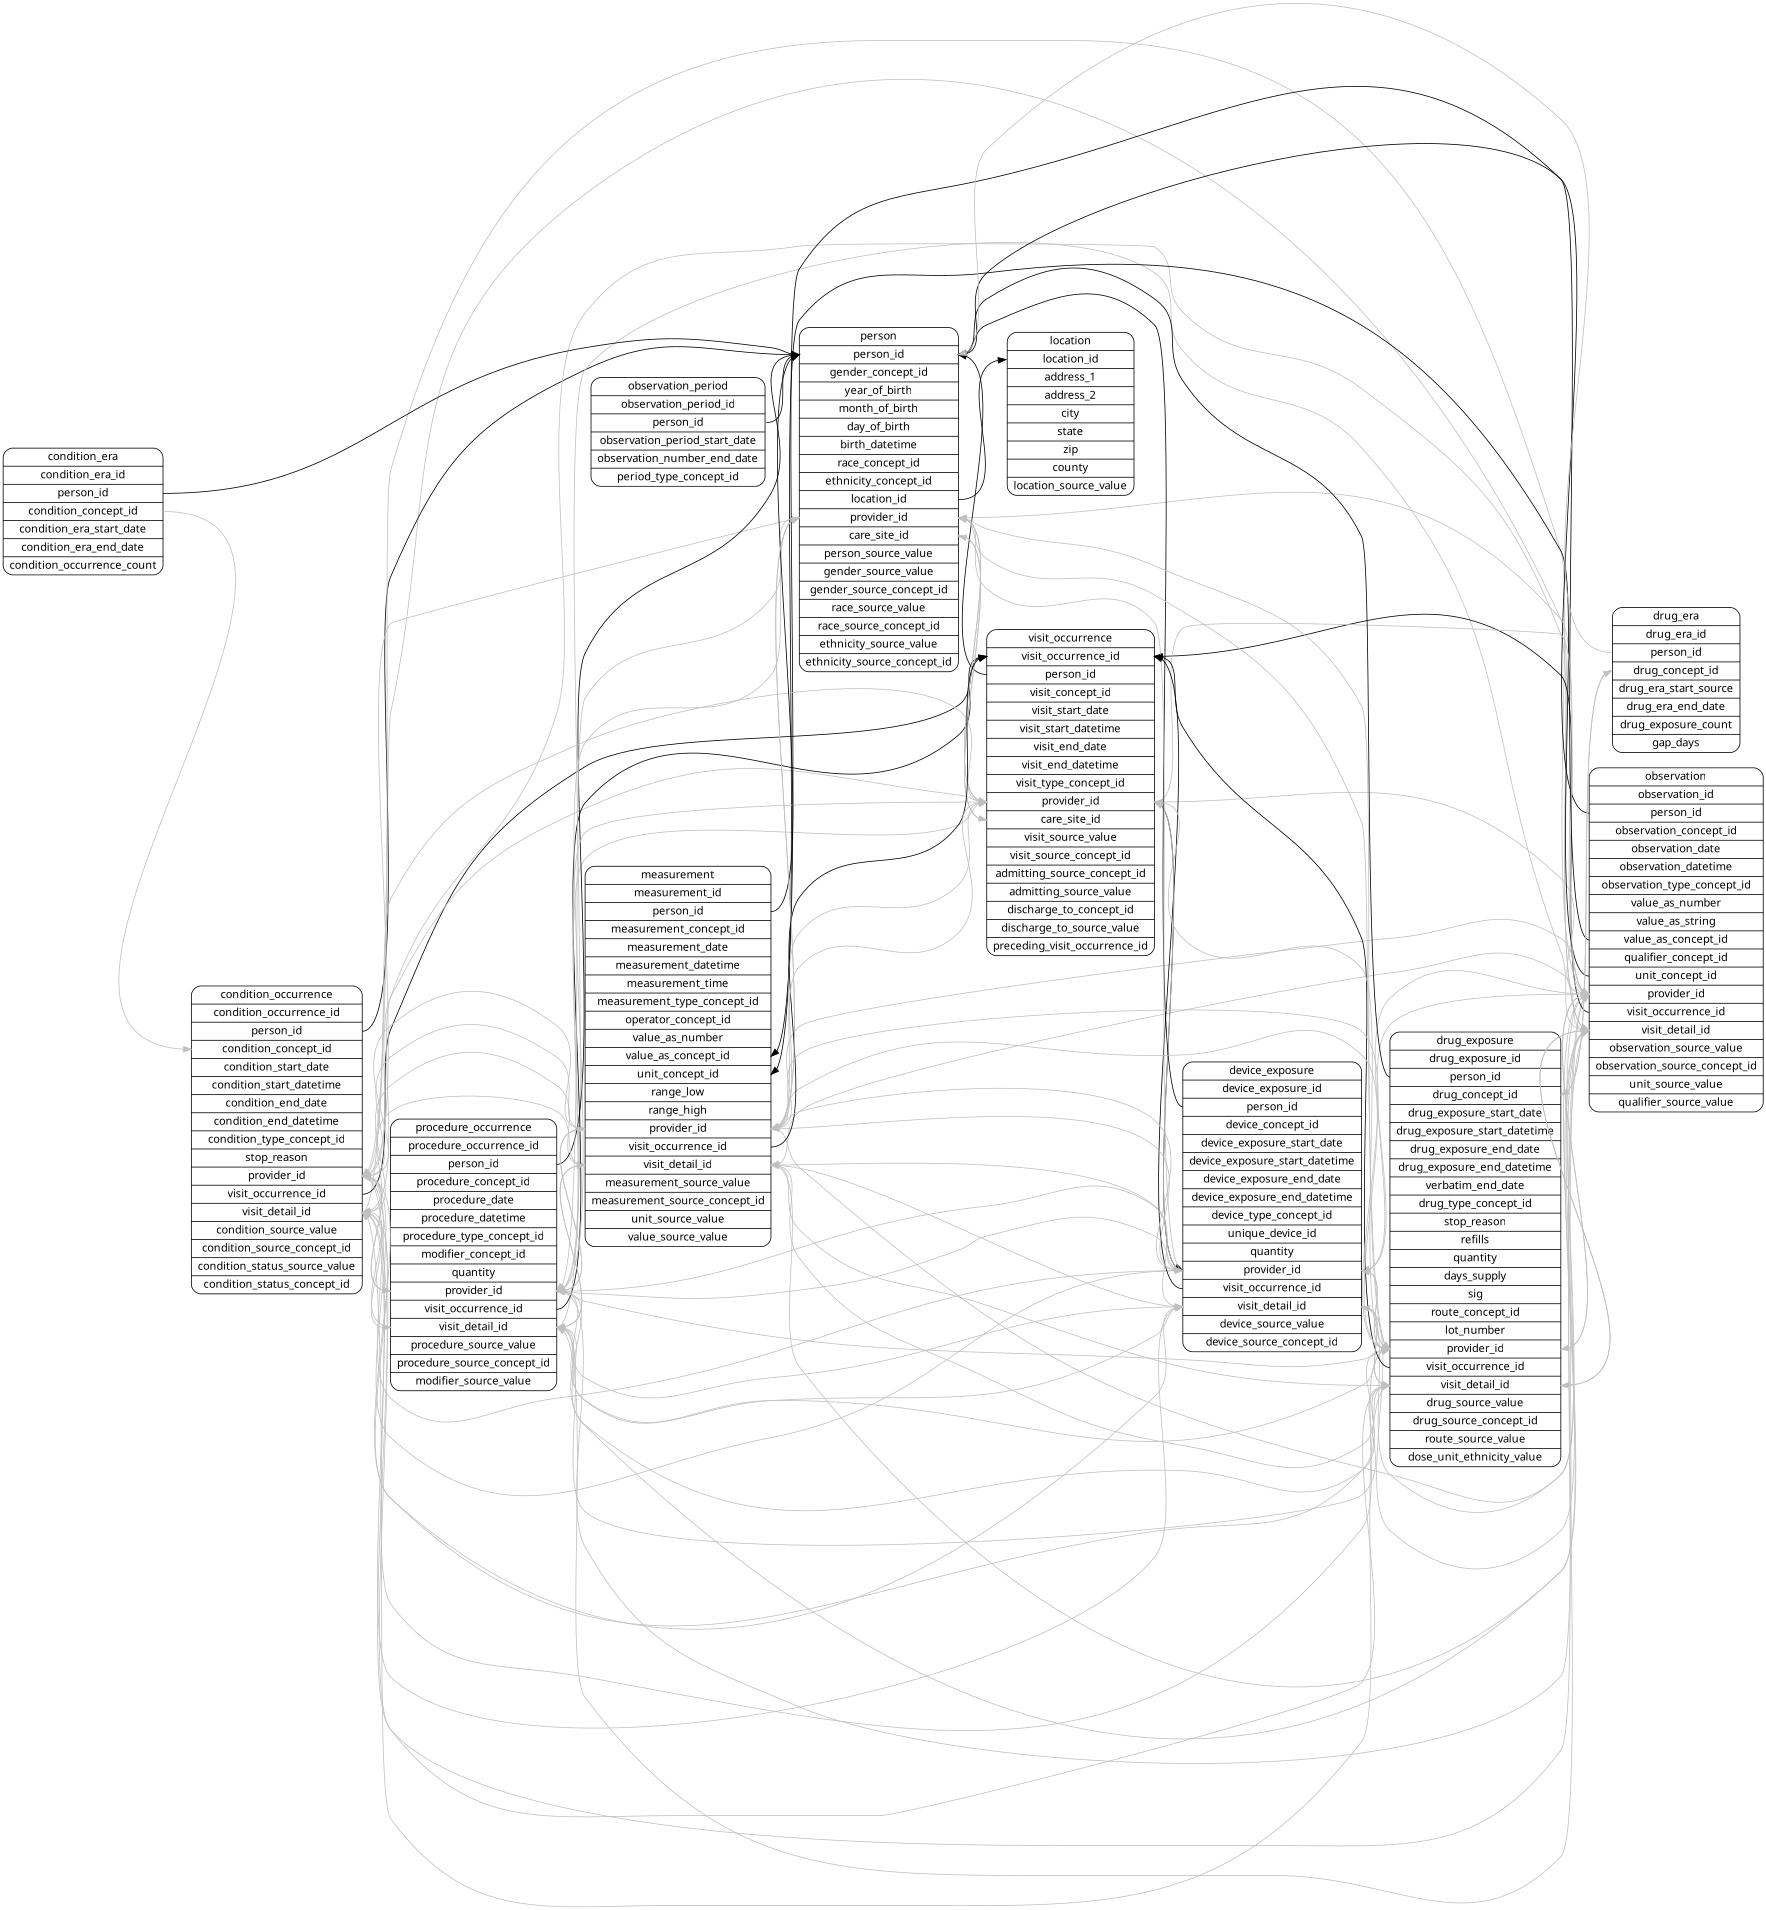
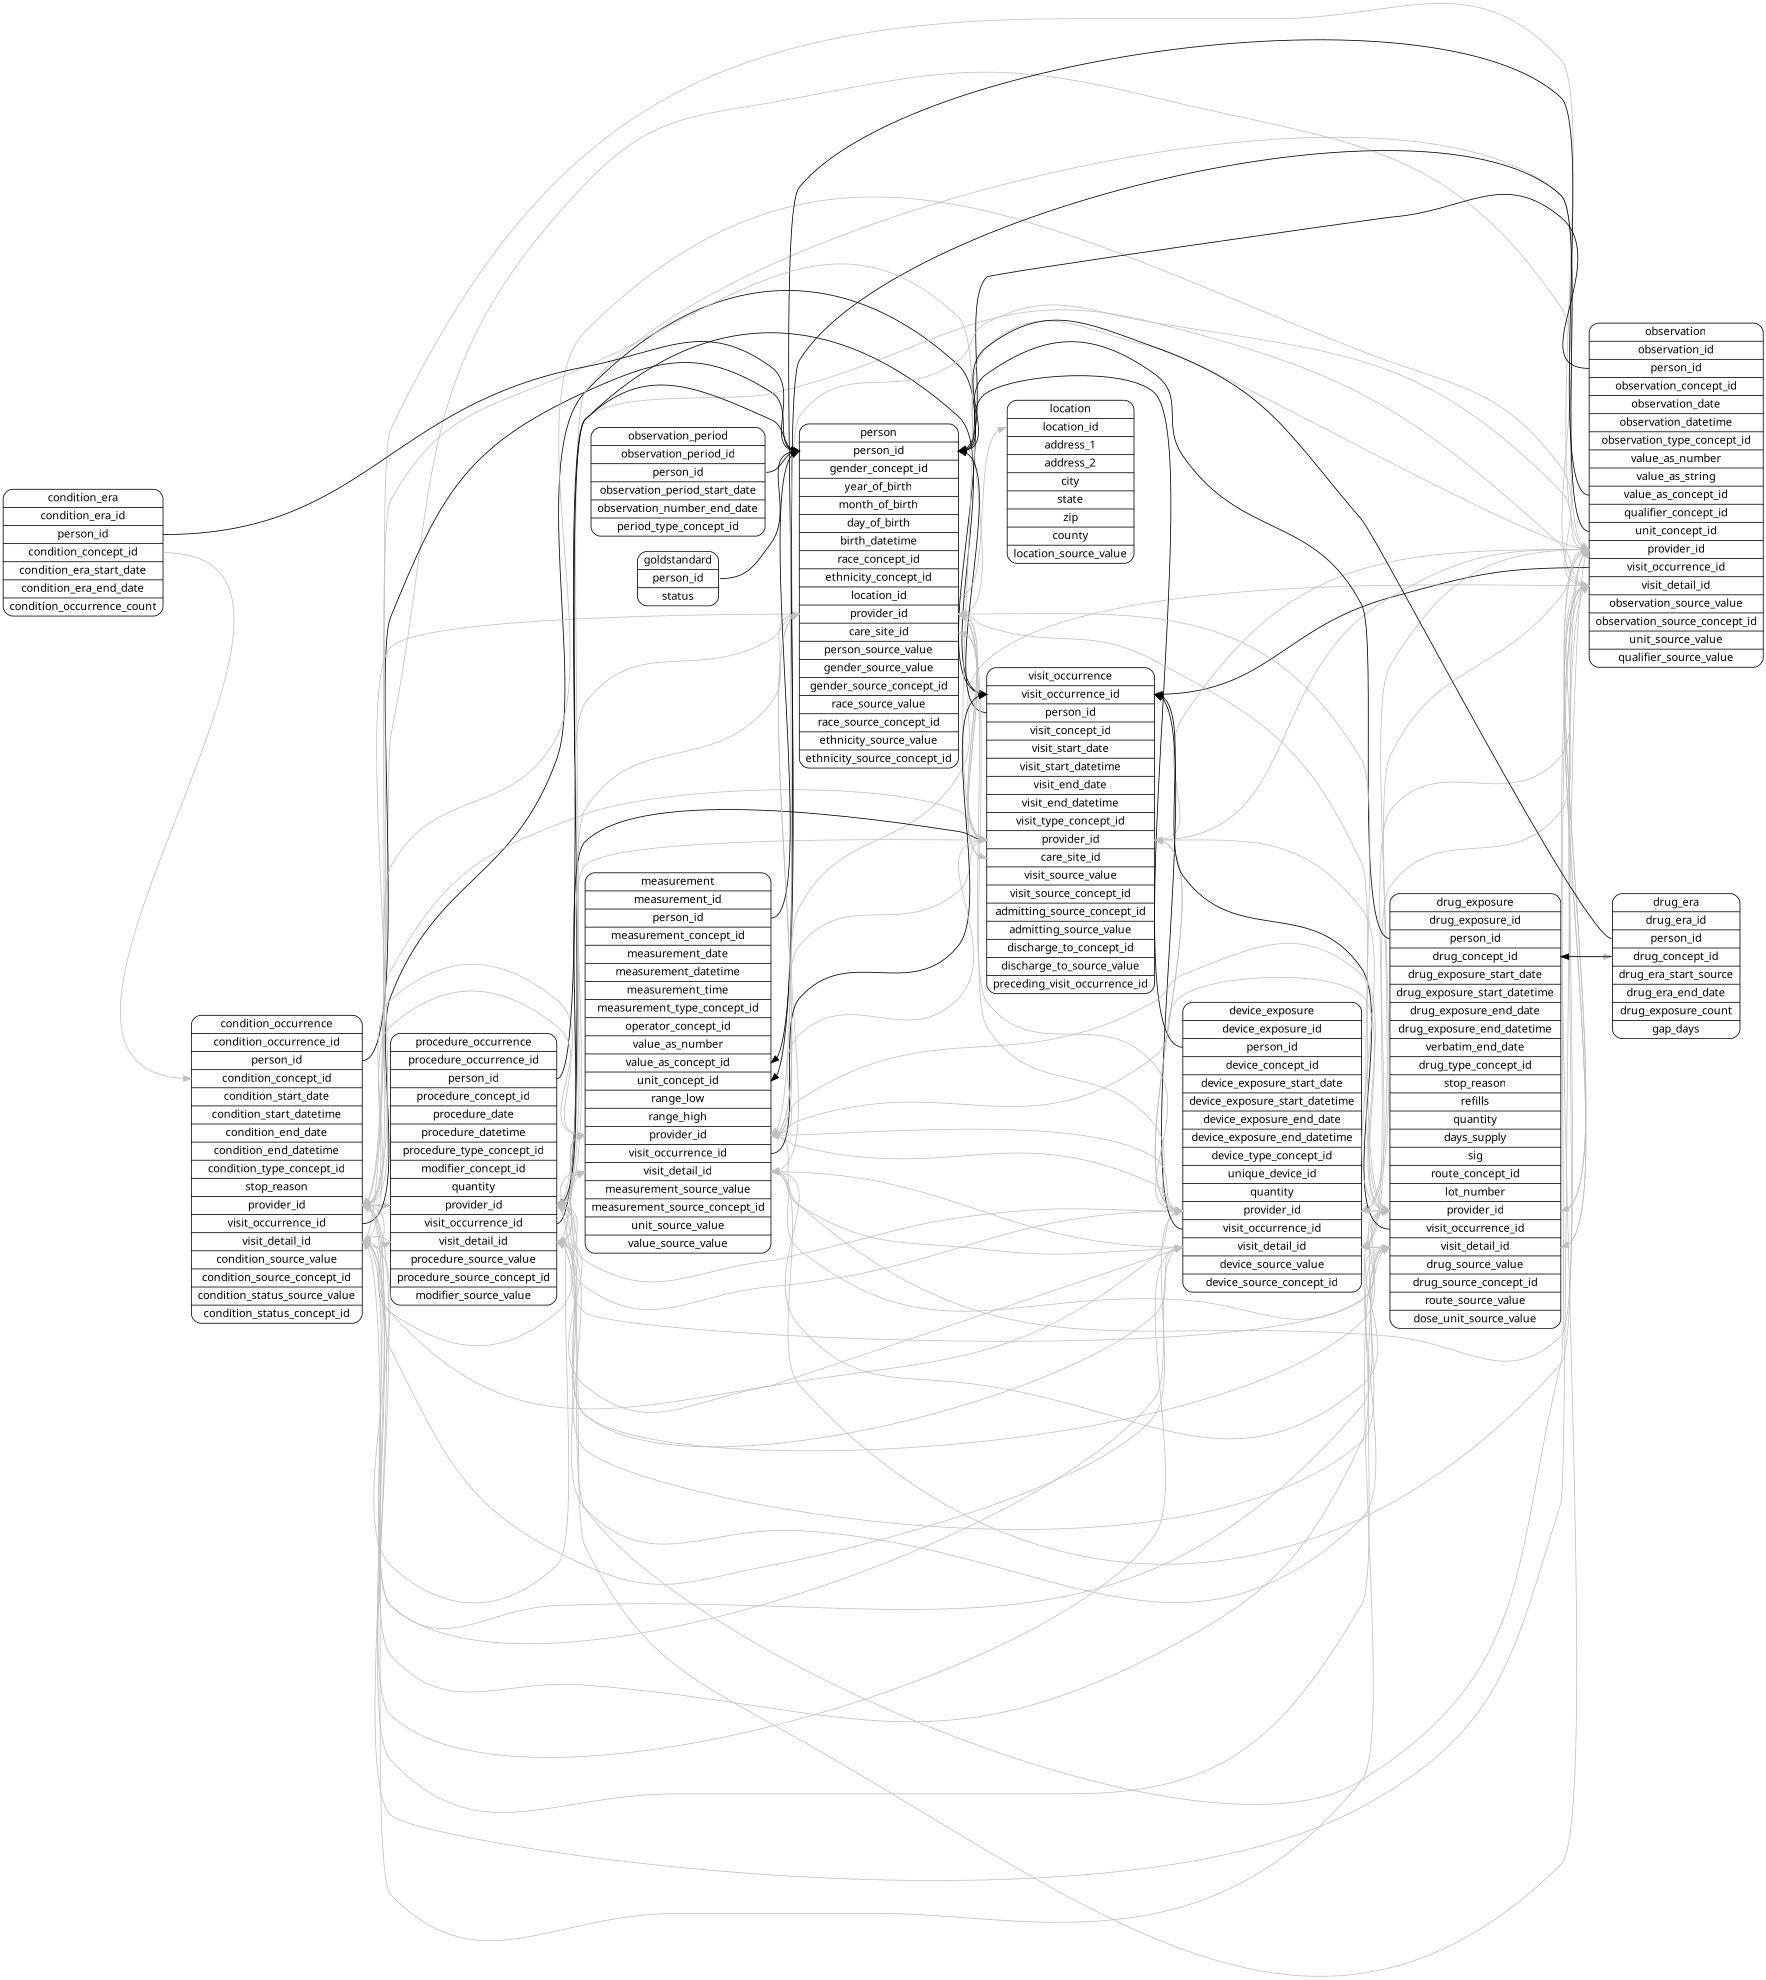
  digraph {
    fontname="Noto Sans"
    rankdir=LR
    node [fontname="Noto Sans" shape=Mrecord]
    edge [color=gray fontname="Noto Sans" headport=provider_id tailport=provider_id]
    n1 [label="condition_occurrence | <condition_occurrence_id> condition_occurrence_id | <person_id> person_id | <condition_concept_id> condition_concept_id | condition_start_date | condition_start_datetime | condition_end_date | condition_end_datetime | <condition_type_concept_id> condition_type_concept_id | stop_reason | <provider_id> provider_id | <visit_occurrence_id> visit_occurrence_id | <visit_detail_id> visit_detail_id | condition_source_value | <condition_source_concept_id> condition_source_concept_id | condition_status_source_value | <condition_status_concept_id> condition_status_concept_id"]
    n2 [label="procedure_occurrence | <procedure_occurrence_id> procedure_occurrence_id | <person_id> person_id | <procedure_concept_id> procedure_concept_id | procedure_date | procedure_datetime | <procedure_type_concept_id> procedure_type_concept_id | <modifier_concept_id> modifier_concept_id | quantity | <provider_id> provider_id | <visit_occurrence_id> visit_occurrence_id | <visit_detail_id> visit_detail_id | procedure_source_value | <procedure_source_concept_id> procedure_source_concept_id | modifier_source_value"]
    n3 [label="observation | <observation_id> observation_id | <person_id> person_id | <observation_concept_id> observation_concept_id | observation_date | observation_datetime | <observation_type_concept_id> observation_type_concept_id | value_as_number | value_as_string | <value_as_concept_id> value_as_concept_id | <qualifier_concept_id> qualifier_concept_id | <unit_concept_id> unit_concept_id | <provider_id> provider_id | <visit_occurrence_id> visit_occurrence_id | <visit_detail_id> visit_detail_id | observation_source_value | <observation_source_concept_id> observation_source_concept_id | unit_source_value | qualifier_source_value"]
    n4 [label="visit_occurrence | <visit_occurrence_id> visit_occurrence_id | <person_id> person_id | <visit_concept_id> visit_concept_id | visit_start_date | visit_start_datetime | visit_end_date | visit_end_datetime | <visit_type_concept_id> visit_type_concept_id | <provider_id> provider_id | <care_site_id> care_site_id | visit_source_value | <visit_source_concept_id> visit_source_concept_id | <admitting_source_concept_id> admitting_source_concept_id | admitting_source_value | <discharge_to_concept_id> discharge_to_concept_id | discharge_to_source_value | <preceding_visit_occurrence_id> preceding_visit_occurrence_id"]
    n5 [label="device_exposure | <device_exposure_id> device_exposure_id | <person_id> person_id | <device_concept_id> device_concept_id | device_exposure_start_date | device_exposure_start_datetime | device_exposure_end_date | device_exposure_end_datetime | <device_type_concept_id> device_type_concept_id | <unique_device_id> unique_device_id | quantity | <provider_id> provider_id | <visit_occurrence_id> visit_occurrence_id | <visit_detail_id> visit_detail_id | device_source_value | <device_source_concept_id> device_source_concept_id"]
-   n6 [label="drug_exposure | <drug_exposure_id> drug_exposure_id | <person_id> person_id | <drug_concept_id> drug_concept_id | drug_exposure_start_date | drug_exposure_start_datetime | drug_exposure_end_date | drug_exposure_end_datetime | verbatim_end_date | <drug_type_concept_id> drug_type_concept_id | stop_reason | refills | quantity | days_supply | sig | <route_concept_id> route_concept_id | lot_number | <provider_id> provider_id | <visit_occurrence_id> visit_occurrence_id | <visit_detail_id> visit_detail_id | drug_source_value | <drug_source_concept_id> drug_source_concept_id | route_source_value | dose_unit_ethnicity_value"]
+   n6 [label="drug_exposure | <drug_exposure_id> drug_exposure_id | <person_id> person_id | <drug_concept_id> drug_concept_id | drug_exposure_start_date | drug_exposure_start_datetime | drug_exposure_end_date | drug_exposure_end_datetime | verbatim_end_date | <drug_type_concept_id> drug_type_concept_id | stop_reason | refills | quantity | days_supply | sig | <route_concept_id> route_concept_id | lot_number | <provider_id> provider_id | <visit_occurrence_id> visit_occurrence_id | <visit_detail_id> visit_detail_id | drug_source_value | <drug_source_concept_id> drug_source_concept_id | route_source_value | dose_unit_source_value"]
    n7 [label="person | <person_id> person_id | <gender_concept_id> gender_concept_id | year_of_birth | month_of_birth | day_of_birth | birth_datetime | <race_concept_id> race_concept_id | <ethnicity_concept_id> ethnicity_concept_id | <location_id> location_id | <provider_id> provider_id | <care_site_id> care_site_id | person_source_value | gender_source_value | <gender_source_concept_id> gender_source_concept_id | race_source_value | <race_source_concept_id> race_source_concept_id | ethnicity_source_value | <ethnicity_source_concept_id> ethnicity_source_concept_id"]
    n8 [label="measurement | <measurement_id> measurement_id | <person_id> person_id | <measurement_concept_id> measurement_concept_id | measurement_date | measurement_datetime | measurement_time | <measurement_type_concept_id> measurement_type_concept_id | <operator_concept_id> operator_concept_id | value_as_number | <value_as_concept_id> value_as_concept_id | <unit_concept_id> unit_concept_id | range_low | range_high | <provider_id> provider_id | <visit_occurrence_id> visit_occurrence_id | <visit_detail_id> visit_detail_id | measurement_source_value | <measurement_source_concept_id> measurement_source_concept_id | unit_source_value | value_source_value"]
    n9 [label="drug_era | <drug_era_id> drug_era_id | <person_id> person_id | <drug_concept_id> drug_concept_id | drug_era_start_source | drug_era_end_date | drug_exposure_count | gap_days"]
    n10 [label="condition_era | <condition_era_id> condition_era_id | <person_id> person_id | <condition_concept_id> condition_concept_id | condition_era_start_date | condition_era_end_date | condition_occurrence_count"]
    n11 [label="location | <location_id> location_id | address_1 | address_2 | city | state | zip | county | location_source_value"]
    n12 [label="observation_period | <observation_period_id> observation_period_id | <person_id> person_id | observation_period_start_date | observation_number_end_date | <period_type_concept_id> period_type_concept_id"]
+   n13 [label="goldstandard | <person_id> person_id | status"]
    n1 -> n2
    n1 -> n2 [headport=visit_detail_id tailport=visit_detail_id]
    n1 -> n3
    n1 -> n3 [headport=visit_detail_id tailport=visit_detail_id]
    n1 -> n4 [headport=visit_occurrence_id tailport=visit_occurrence_id color=""]
    n1 -> n4
    n1 -> n5
    n1 -> n5 [headport=visit_detail_id tailport=visit_detail_id]
    n1 -> n6
    n1 -> n6 [headport=visit_detail_id tailport=visit_detail_id]
    n1 -> n7 [headport=person_id tailport=person_id color=""]
    n1 -> n7
    n1 -> n8
    n1 -> n8 [headport=visit_detail_id tailport=visit_detail_id]
    n2 -> n1
    n2 -> n1 [headport=visit_detail_id tailport=visit_detail_id]
    n2 -> n3
    n2 -> n3 [headport=visit_detail_id tailport=visit_detail_id]
    n2 -> n4 [headport=visit_occurrence_id tailport=visit_occurrence_id color=""]
    n2 -> n4
    n2 -> n5
    n2 -> n5 [headport=visit_detail_id tailport=visit_detail_id]
    n2 -> n6
    n2 -> n6 [headport=visit_detail_id tailport=visit_detail_id]
    n2 -> n7 [headport=person_id tailport=person_id color=""]
    n2 -> n7
    n2 -> n8
    n2 -> n8 [headport=visit_detail_id tailport=visit_detail_id]
    n3 -> n1
    n3 -> n1 [headport=visit_detail_id tailport=visit_detail_id]
    n3 -> n2
    n3 -> n2 [headport=visit_detail_id tailport=visit_detail_id]
    n3 -> n4 [headport=visit_occurrence_id tailport=visit_occurrence_id color=""]
    n3 -> n4
    n3 -> n5
    n3 -> n5 [headport=visit_detail_id tailport=visit_detail_id]
    n3 -> n6
    n3 -> n6 [headport=visit_detail_id tailport=visit_detail_id]
    n3 -> n7 [headport=person_id tailport=person_id color=""]
    n3 -> n7
    n3 -> n8 [headport=value_as_concept_id tailport=value_as_concept_id color=""]
    n3 -> n8 [headport=unit_concept_id tailport=unit_concept_id color=""]
    n3 -> n8
    n3 -> n8 [headport=visit_detail_id tailport=visit_detail_id]
    n4 -> n1
-   n4 -> n2
+   n4 -> n2 [color=black]
    n4 -> n3
-   n4 -> n5 [color=black]
+   n4 -> n5
    n4 -> n7 [headport=person_id tailport=person_id color=""]
    n4 -> n7
    n4 -> n7 [headport=care_site_id tailport=care_site_id]
    n4 -> n8
    n5 -> n1
    n5 -> n1 [headport=visit_detail_id tailport=visit_detail_id]
    n5 -> n2
    n5 -> n2 [headport=visit_detail_id tailport=visit_detail_id]
    n5 -> n3
    n5 -> n3 [headport=visit_detail_id tailport=visit_detail_id]
    n5 -> n4 [headport=visit_occurrence_id tailport=visit_occurrence_id color=""]
    n5 -> n4
    n5 -> n6
    n5 -> n6 [headport=visit_detail_id tailport=visit_detail_id]
    n5 -> n7 [headport=person_id tailport=person_id color=""]
    n5 -> n7
    n5 -> n8
    n5 -> n8 [headport=visit_detail_id tailport=visit_detail_id]
    n6 -> n1
    n6 -> n1 [headport=visit_detail_id tailport=visit_detail_id]
    n6 -> n2
    n6 -> n2 [headport=visit_detail_id tailport=visit_detail_id]
    n6 -> n3
    n6 -> n3 [headport=visit_detail_id tailport=visit_detail_id]
    n6 -> n4 [headport=visit_occurrence_id tailport=visit_occurrence_id color=""]
    n6 -> n4
    n6 -> n5
    n6 -> n5 [headport=visit_detail_id tailport=visit_detail_id]
    n6 -> n7 [headport=person_id tailport=person_id color=""]
    n6 -> n7
    n6 -> n8
    n6 -> n8 [headport=visit_detail_id tailport=visit_detail_id]
    n6 -> n9 [headport=drug_concept_id tailport=drug_concept_id]
    n7 -> n2
    n7 -> n4
    n7 -> n4 [headport=care_site_id tailport=care_site_id]
+   n7 -> n5
    n7 -> n6
    n7 -> n8
-   n7 -> n11 [headport=location_id tailport=location_id color=""]
+   n7 -> n11 [headport=location_id tailport=location_id]
    n8 -> n1
    n8 -> n1 [headport=visit_detail_id tailport=visit_detail_id]
    n8 -> n2
    n8 -> n2 [headport=visit_detail_id tailport=visit_detail_id]
    n8 -> n3
    n8 -> n3 [headport=visit_detail_id tailport=visit_detail_id]
    n8 -> n4 [headport=visit_occurrence_id tailport=visit_occurrence_id color=""]
    n8 -> n4
    n8 -> n5
    n8 -> n5 [headport=visit_detail_id tailport=visit_detail_id]
    n8 -> n6
    n8 -> n6 [headport=visit_detail_id tailport=visit_detail_id]
    n8 -> n7 [headport=person_id tailport=person_id color=""]
    n8 -> n7
-   n9 -> n6 [headport=drug_concept_id tailport=drug_concept_id]
-   n9 -> n7 [headport=person_id tailport=person_id]
+   n9 -> n6 [color=black headport=drug_concept_id tailport=drug_concept_id]
+   n9 -> n7 [headport=person_id tailport=person_id color=""]
    n10 -> n1 [headport=condition_concept_id tailport=condition_concept_id]
    n10 -> n7 [headport=person_id tailport=person_id color=""]
    n12 -> n7 [headport=person_id tailport=person_id color=""]
+   n13 -> n7 [headport=person_id tailport=person_id color=""]
  }
